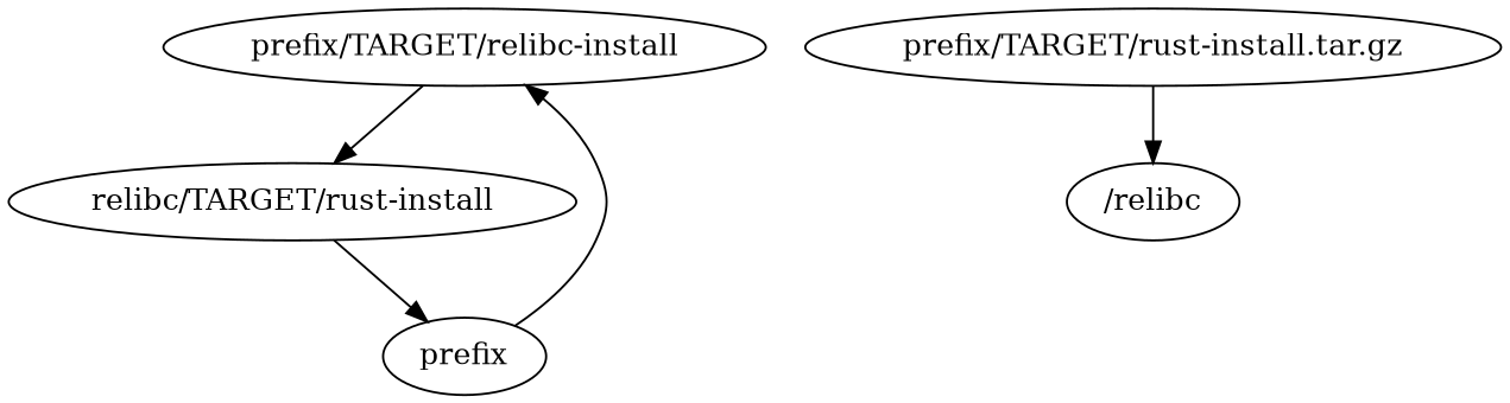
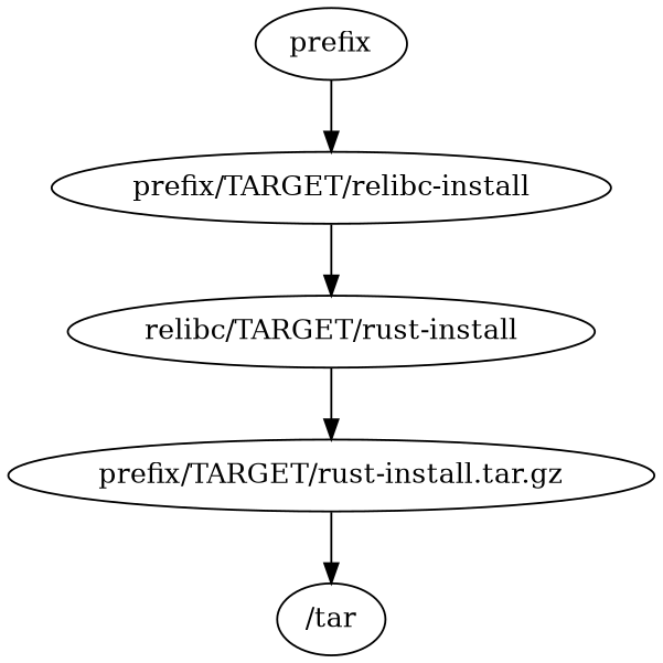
  digraph {
    n1 [label="prefix/TARGET/relibc-install"]
    n2 [label="relibc/TARGET/rust-install"]
-   n3 [label="/relibc"]
+   n3 [label="/tar"]
    n4 [label="prefix/TARGET/rust-install.tar.gz"]
    prefix
    n1 -> n2
-   n2 -> prefix
+   n2 -> n4
    n4 -> n3
    prefix -> n1
  }
